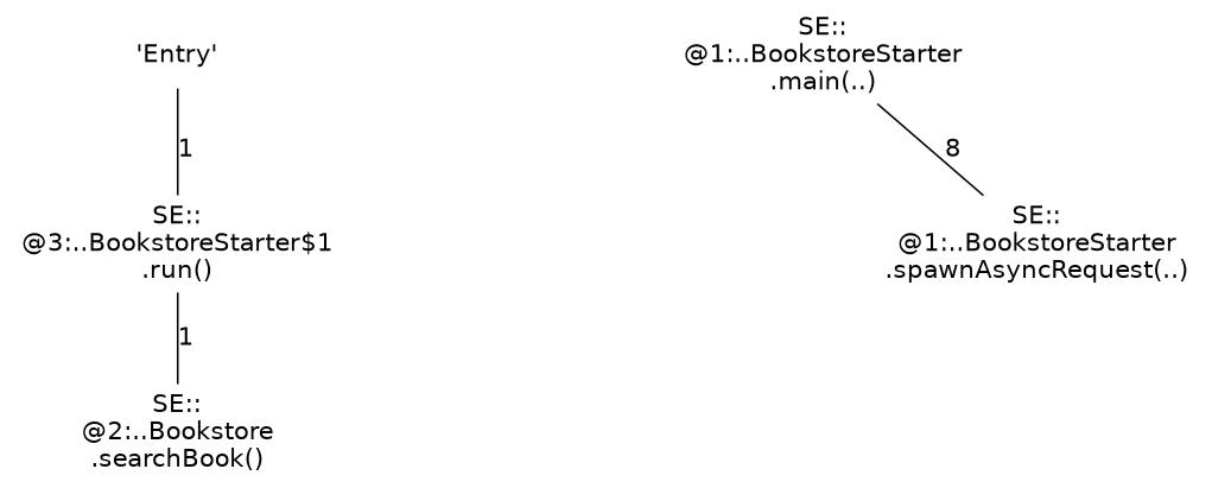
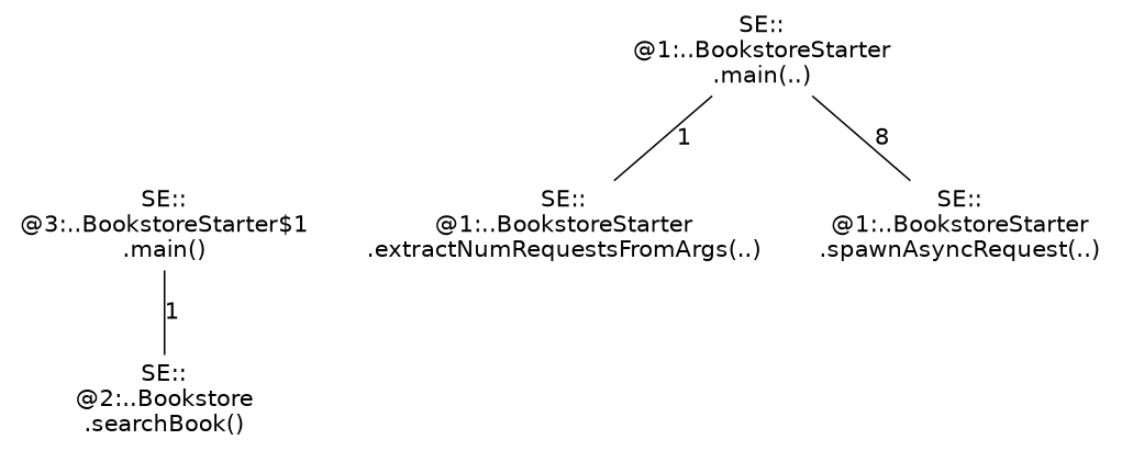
  digraph {
    fontname="DejaVu Sans"
    node [fontname="DejaVu Sans" shape=none]
    edge [arrowhead=none fontname="DejaVu Sans" style=solid]
-   n1 [label="'Entry'"]
-   n2 [label="SE::\n@3:..BookstoreStarter$1\n.run()"]
+   n2 [label="SE::\n@3:..BookstoreStarter$1\n.main()"]
    n3 [label="SE::\n@1:..BookstoreStarter\n.main(..)"]
+   n4 [label="SE::\n@1:..BookstoreStarter\n.extractNumRequestsFromArgs(..)"]
    n5 [label="SE::\n@1:..BookstoreStarter\n.spawnAsyncRequest(..)"]
    n6 [label="SE::\n@2:..Bookstore\n.searchBook()"]
-   n1 -> n2 [label=1]
    n2 -> n6 [label=1]
+   n3 -> n4 [label=1]
    n3 -> n5 [label=8]
  }
